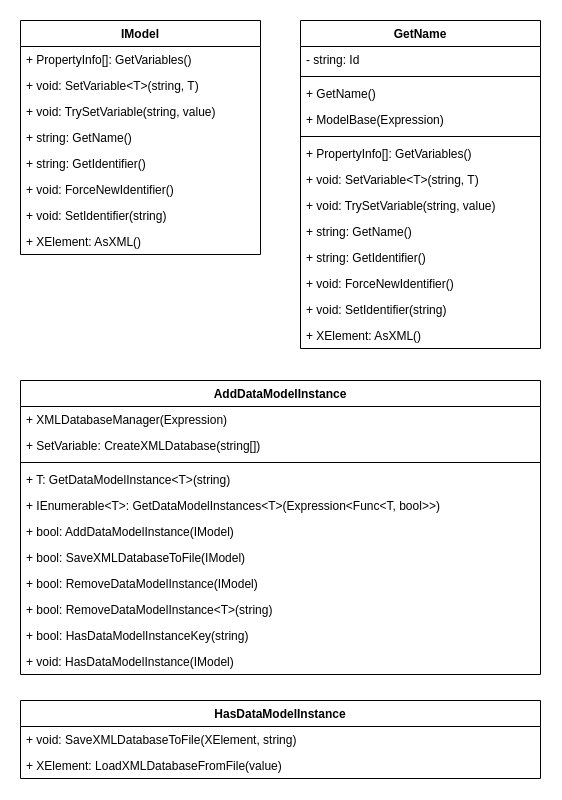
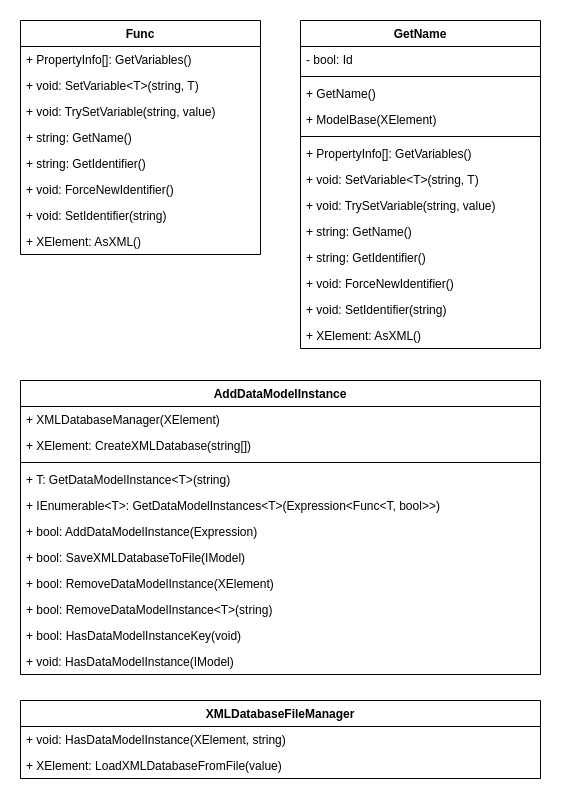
  <mxCell id="0" />
  <mxCell id="1" parent="0" />
- <mxCell id="2" value="IModel" style="swimlane;fontStyle=1;align=center;verticalAlign=top;childLayout=stackLayout;horizontal=1;startSize=26;horizontalStack=0;resizeParent=1;resizeParentMax=0;resizeLast=0;collapsible=1;marginBottom=0;" vertex="1" parent="1"><mxGeometry x="20" y="20" width="240" height="234" as="geometry" /></mxCell>
+ <mxCell id="2" value="Func" style="swimlane;fontStyle=1;align=center;verticalAlign=top;childLayout=stackLayout;horizontal=1;startSize=26;horizontalStack=0;resizeParent=1;resizeParentMax=0;resizeLast=0;collapsible=1;marginBottom=0;" vertex="1" parent="1"><mxGeometry x="20" y="20" width="240" height="234" as="geometry" /></mxCell>
  <mxCell id="3" value="+ PropertyInfo[]: GetVariables()" style="text;strokeColor=none;fillColor=none;align=left;verticalAlign=top;spacingLeft=4;spacingRight=4;overflow=hidden;rotatable=0;points=[[0,0.5],[1,0.5]];portConstraint=eastwest;" vertex="1" parent="2"><mxGeometry y="26" width="240" height="26" as="geometry" /></mxCell>
  <mxCell id="4" value="+ void: SetVariable&lt;T&gt;(string, T)" style="text;strokeColor=none;fillColor=none;align=left;verticalAlign=top;spacingLeft=4;spacingRight=4;overflow=hidden;rotatable=0;points=[[0,0.5],[1,0.5]];portConstraint=eastwest;" vertex="1" parent="2"><mxGeometry y="52" width="240" height="26" as="geometry" /></mxCell>
  <mxCell id="5" value="+ void: TrySetVariable(string, value)" style="text;strokeColor=none;fillColor=none;align=left;verticalAlign=top;spacingLeft=4;spacingRight=4;overflow=hidden;rotatable=0;points=[[0,0.5],[1,0.5]];portConstraint=eastwest;" vertex="1" parent="2"><mxGeometry y="78" width="240" height="26" as="geometry" /></mxCell>
  <mxCell id="6" value="+ string: GetName()" style="text;strokeColor=none;fillColor=none;align=left;verticalAlign=top;spacingLeft=4;spacingRight=4;overflow=hidden;rotatable=0;points=[[0,0.5],[1,0.5]];portConstraint=eastwest;" vertex="1" parent="2"><mxGeometry y="104" width="240" height="26" as="geometry" /></mxCell>
  <mxCell id="7" value="+ string: GetIdentifier()" style="text;strokeColor=none;fillColor=none;align=left;verticalAlign=top;spacingLeft=4;spacingRight=4;overflow=hidden;rotatable=0;points=[[0,0.5],[1,0.5]];portConstraint=eastwest;" vertex="1" parent="2"><mxGeometry y="130" width="240" height="26" as="geometry" /></mxCell>
  <mxCell id="8" value="+ void: ForceNewIdentifier()" style="text;strokeColor=none;fillColor=none;align=left;verticalAlign=top;spacingLeft=4;spacingRight=4;overflow=hidden;rotatable=0;points=[[0,0.5],[1,0.5]];portConstraint=eastwest;" vertex="1" parent="2"><mxGeometry y="156" width="240" height="26" as="geometry" /></mxCell>
  <mxCell id="9" value="+ void: SetIdentifier(string)" style="text;strokeColor=none;fillColor=none;align=left;verticalAlign=top;spacingLeft=4;spacingRight=4;overflow=hidden;rotatable=0;points=[[0,0.5],[1,0.5]];portConstraint=eastwest;" vertex="1" parent="2"><mxGeometry y="182" width="240" height="26" as="geometry" /></mxCell>
  <mxCell id="10" value="+ XElement: AsXML()" style="text;strokeColor=none;fillColor=none;align=left;verticalAlign=top;spacingLeft=4;spacingRight=4;overflow=hidden;rotatable=0;points=[[0,0.5],[1,0.5]];portConstraint=eastwest;" vertex="1" parent="2"><mxGeometry y="208" width="240" height="26" as="geometry" /></mxCell>
  <mxCell id="11" value="GetName" style="swimlane;fontStyle=1;align=center;verticalAlign=top;childLayout=stackLayout;horizontal=1;startSize=26;horizontalStack=0;resizeParent=1;resizeParentMax=0;resizeLast=0;collapsible=1;marginBottom=0;" vertex="1" parent="1"><mxGeometry x="300" y="20" width="240" height="328" as="geometry" /></mxCell>
- <mxCell id="12" value="- string: Id" style="text;strokeColor=none;fillColor=none;align=left;verticalAlign=top;spacingLeft=4;spacingRight=4;overflow=hidden;rotatable=0;points=[[0,0.5],[1,0.5]];portConstraint=eastwest;" vertex="1" parent="11"><mxGeometry y="26" width="240" height="26" as="geometry" /></mxCell>
+ <mxCell id="12" value="- bool: Id" style="text;strokeColor=none;fillColor=none;align=left;verticalAlign=top;spacingLeft=4;spacingRight=4;overflow=hidden;rotatable=0;points=[[0,0.5],[1,0.5]];portConstraint=eastwest;" vertex="1" parent="11"><mxGeometry y="26" width="240" height="26" as="geometry" /></mxCell>
  <mxCell id="13" value="" style="line;strokeWidth=1;fillColor=none;align=left;verticalAlign=middle;spacingTop=-1;spacingLeft=3;spacingRight=3;rotatable=0;labelPosition=right;points=[];portConstraint=eastwest;" vertex="1" parent="11"><mxGeometry y="52" width="240" height="8" as="geometry" /></mxCell>
  <mxCell id="14" value="+ GetName()" style="text;strokeColor=none;fillColor=none;align=left;verticalAlign=top;spacingLeft=4;spacingRight=4;overflow=hidden;rotatable=0;points=[[0,0.5],[1,0.5]];portConstraint=eastwest;" vertex="1" parent="11"><mxGeometry y="60" width="240" height="26" as="geometry" /></mxCell>
- <mxCell id="15" value="+ ModelBase(Expression)" style="text;strokeColor=none;fillColor=none;align=left;verticalAlign=top;spacingLeft=4;spacingRight=4;overflow=hidden;rotatable=0;points=[[0,0.5],[1,0.5]];portConstraint=eastwest;" vertex="1" parent="11"><mxGeometry y="86" width="240" height="26" as="geometry" /></mxCell>
+ <mxCell id="15" value="+ ModelBase(XElement)" style="text;strokeColor=none;fillColor=none;align=left;verticalAlign=top;spacingLeft=4;spacingRight=4;overflow=hidden;rotatable=0;points=[[0,0.5],[1,0.5]];portConstraint=eastwest;" vertex="1" parent="11"><mxGeometry y="86" width="240" height="26" as="geometry" /></mxCell>
  <mxCell id="16" value="" style="line;strokeWidth=1;fillColor=none;align=left;verticalAlign=middle;spacingTop=-1;spacingLeft=3;spacingRight=3;rotatable=0;labelPosition=right;points=[];portConstraint=eastwest;" vertex="1" parent="11"><mxGeometry y="112" width="240" height="8" as="geometry" /></mxCell>
  <mxCell id="17" value="+ PropertyInfo[]: GetVariables()" style="text;strokeColor=none;fillColor=none;align=left;verticalAlign=top;spacingLeft=4;spacingRight=4;overflow=hidden;rotatable=0;points=[[0,0.5],[1,0.5]];portConstraint=eastwest;" vertex="1" parent="11"><mxGeometry y="120" width="240" height="26" as="geometry" /></mxCell>
  <mxCell id="18" value="+ void: SetVariable&lt;T&gt;(string, T)" style="text;strokeColor=none;fillColor=none;align=left;verticalAlign=top;spacingLeft=4;spacingRight=4;overflow=hidden;rotatable=0;points=[[0,0.5],[1,0.5]];portConstraint=eastwest;" vertex="1" parent="11"><mxGeometry y="146" width="240" height="26" as="geometry" /></mxCell>
  <mxCell id="19" value="+ void: TrySetVariable(string, value)" style="text;strokeColor=none;fillColor=none;align=left;verticalAlign=top;spacingLeft=4;spacingRight=4;overflow=hidden;rotatable=0;points=[[0,0.5],[1,0.5]];portConstraint=eastwest;" vertex="1" parent="11"><mxGeometry y="172" width="240" height="26" as="geometry" /></mxCell>
  <mxCell id="20" value="+ string: GetName()" style="text;strokeColor=none;fillColor=none;align=left;verticalAlign=top;spacingLeft=4;spacingRight=4;overflow=hidden;rotatable=0;points=[[0,0.5],[1,0.5]];portConstraint=eastwest;" vertex="1" parent="11"><mxGeometry y="198" width="240" height="26" as="geometry" /></mxCell>
  <mxCell id="21" value="+ string: GetIdentifier()" style="text;strokeColor=none;fillColor=none;align=left;verticalAlign=top;spacingLeft=4;spacingRight=4;overflow=hidden;rotatable=0;points=[[0,0.5],[1,0.5]];portConstraint=eastwest;" vertex="1" parent="11"><mxGeometry y="224" width="240" height="26" as="geometry" /></mxCell>
  <mxCell id="22" value="+ void: ForceNewIdentifier()" style="text;strokeColor=none;fillColor=none;align=left;verticalAlign=top;spacingLeft=4;spacingRight=4;overflow=hidden;rotatable=0;points=[[0,0.5],[1,0.5]];portConstraint=eastwest;" vertex="1" parent="11"><mxGeometry y="250" width="240" height="26" as="geometry" /></mxCell>
  <mxCell id="23" value="+ void: SetIdentifier(string)" style="text;strokeColor=none;fillColor=none;align=left;verticalAlign=top;spacingLeft=4;spacingRight=4;overflow=hidden;rotatable=0;points=[[0,0.5],[1,0.5]];portConstraint=eastwest;" vertex="1" parent="11"><mxGeometry y="276" width="240" height="26" as="geometry" /></mxCell>
  <mxCell id="24" value="+ XElement: AsXML()" style="text;strokeColor=none;fillColor=none;align=left;verticalAlign=top;spacingLeft=4;spacingRight=4;overflow=hidden;rotatable=0;points=[[0,0.5],[1,0.5]];portConstraint=eastwest;" vertex="1" parent="11"><mxGeometry y="302" width="240" height="26" as="geometry" /></mxCell>
  <mxCell id="25" value="AddDataModelInstance" style="swimlane;fontStyle=1;align=center;verticalAlign=top;childLayout=stackLayout;horizontal=1;startSize=26;horizontalStack=0;resizeParent=1;resizeParentMax=0;resizeLast=0;collapsible=1;marginBottom=0;" vertex="1" parent="1"><mxGeometry x="20" y="380" width="520" height="294" as="geometry" /></mxCell>
- <mxCell id="26" value="+ XMLDatabaseManager(Expression)" style="text;strokeColor=none;fillColor=none;align=left;verticalAlign=top;spacingLeft=4;spacingRight=4;overflow=hidden;rotatable=0;points=[[0,0.5],[1,0.5]];portConstraint=eastwest;" vertex="1" parent="25"><mxGeometry y="26" width="520" height="26" as="geometry" /></mxCell>
- <mxCell id="27" value="+ SetVariable: CreateXMLDatabase(string[])" style="text;strokeColor=none;fillColor=none;align=left;verticalAlign=top;spacingLeft=4;spacingRight=4;overflow=hidden;rotatable=0;points=[[0,0.5],[1,0.5]];portConstraint=eastwest;" vertex="1" parent="25"><mxGeometry y="52" width="520" height="26" as="geometry" /></mxCell>
+ <mxCell id="26" value="+ XMLDatabaseManager(XElement)" style="text;strokeColor=none;fillColor=none;align=left;verticalAlign=top;spacingLeft=4;spacingRight=4;overflow=hidden;rotatable=0;points=[[0,0.5],[1,0.5]];portConstraint=eastwest;" vertex="1" parent="25"><mxGeometry y="26" width="520" height="26" as="geometry" /></mxCell>
+ <mxCell id="27" value="+ XElement: CreateXMLDatabase(string[])" style="text;strokeColor=none;fillColor=none;align=left;verticalAlign=top;spacingLeft=4;spacingRight=4;overflow=hidden;rotatable=0;points=[[0,0.5],[1,0.5]];portConstraint=eastwest;" vertex="1" parent="25"><mxGeometry y="52" width="520" height="26" as="geometry" /></mxCell>
  <mxCell id="28" value="" style="line;strokeWidth=1;fillColor=none;align=left;verticalAlign=middle;spacingTop=-1;spacingLeft=3;spacingRight=3;rotatable=0;labelPosition=right;points=[];portConstraint=eastwest;" vertex="1" parent="25"><mxGeometry y="78" width="520" height="8" as="geometry" /></mxCell>
  <mxCell id="29" value="+ T: GetDataModelInstance&lt;T&gt;(string)" style="text;strokeColor=none;fillColor=none;align=left;verticalAlign=top;spacingLeft=4;spacingRight=4;overflow=hidden;rotatable=0;points=[[0,0.5],[1,0.5]];portConstraint=eastwest;" vertex="1" parent="25"><mxGeometry y="86" width="520" height="26" as="geometry" /></mxCell>
  <mxCell id="30" value="+ IEnumerable&lt;T&gt;: GetDataModelInstances&lt;T&gt;(Expression&lt;Func&lt;T, bool&gt;&gt;)" style="text;strokeColor=none;fillColor=none;align=left;verticalAlign=top;spacingLeft=4;spacingRight=4;overflow=hidden;rotatable=0;points=[[0,0.5],[1,0.5]];portConstraint=eastwest;" vertex="1" parent="25"><mxGeometry y="112" width="520" height="26" as="geometry" /></mxCell>
- <mxCell id="31" value="+ bool: AddDataModelInstance(IModel)" style="text;strokeColor=none;fillColor=none;align=left;verticalAlign=top;spacingLeft=4;spacingRight=4;overflow=hidden;rotatable=0;points=[[0,0.5],[1,0.5]];portConstraint=eastwest;" vertex="1" parent="25"><mxGeometry y="138" width="520" height="26" as="geometry" /></mxCell>
+ <mxCell id="31" value="+ bool: AddDataModelInstance(Expression)" style="text;strokeColor=none;fillColor=none;align=left;verticalAlign=top;spacingLeft=4;spacingRight=4;overflow=hidden;rotatable=0;points=[[0,0.5],[1,0.5]];portConstraint=eastwest;" vertex="1" parent="25"><mxGeometry y="138" width="520" height="26" as="geometry" /></mxCell>
  <mxCell id="32" value="+ bool: SaveXMLDatabaseToFile(IModel)" style="text;strokeColor=none;fillColor=none;align=left;verticalAlign=top;spacingLeft=4;spacingRight=4;overflow=hidden;rotatable=0;points=[[0,0.5],[1,0.5]];portConstraint=eastwest;" vertex="1" parent="25"><mxGeometry y="164" width="520" height="26" as="geometry" /></mxCell>
- <mxCell id="33" value="+ bool: RemoveDataModelInstance(IModel)" style="text;strokeColor=none;fillColor=none;align=left;verticalAlign=top;spacingLeft=4;spacingRight=4;overflow=hidden;rotatable=0;points=[[0,0.5],[1,0.5]];portConstraint=eastwest;" vertex="1" parent="25"><mxGeometry y="190" width="520" height="26" as="geometry" /></mxCell>
+ <mxCell id="33" value="+ bool: RemoveDataModelInstance(XElement)" style="text;strokeColor=none;fillColor=none;align=left;verticalAlign=top;spacingLeft=4;spacingRight=4;overflow=hidden;rotatable=0;points=[[0,0.5],[1,0.5]];portConstraint=eastwest;" vertex="1" parent="25"><mxGeometry y="190" width="520" height="26" as="geometry" /></mxCell>
  <mxCell id="34" value="+ bool: RemoveDataModelInstance&lt;T&gt;(string)" style="text;strokeColor=none;fillColor=none;align=left;verticalAlign=top;spacingLeft=4;spacingRight=4;overflow=hidden;rotatable=0;points=[[0,0.5],[1,0.5]];portConstraint=eastwest;" vertex="1" parent="25"><mxGeometry y="216" width="520" height="26" as="geometry" /></mxCell>
- <mxCell id="35" value="+ bool: HasDataModelInstanceKey(string)" style="text;strokeColor=none;fillColor=none;align=left;verticalAlign=top;spacingLeft=4;spacingRight=4;overflow=hidden;rotatable=0;points=[[0,0.5],[1,0.5]];portConstraint=eastwest;" vertex="1" parent="25"><mxGeometry y="242" width="520" height="26" as="geometry" /></mxCell>
+ <mxCell id="35" value="+ bool: HasDataModelInstanceKey(void)" style="text;strokeColor=none;fillColor=none;align=left;verticalAlign=top;spacingLeft=4;spacingRight=4;overflow=hidden;rotatable=0;points=[[0,0.5],[1,0.5]];portConstraint=eastwest;" vertex="1" parent="25"><mxGeometry y="242" width="520" height="26" as="geometry" /></mxCell>
  <mxCell id="36" value="+ void: HasDataModelInstance(IModel)" style="text;strokeColor=none;fillColor=none;align=left;verticalAlign=top;spacingLeft=4;spacingRight=4;overflow=hidden;rotatable=0;points=[[0,0.5],[1,0.5]];portConstraint=eastwest;" vertex="1" parent="25"><mxGeometry y="268" width="520" height="26" as="geometry" /></mxCell>
- <mxCell id="37" value="HasDataModelInstance" style="swimlane;fontStyle=1;align=center;verticalAlign=top;childLayout=stackLayout;horizontal=1;startSize=26;horizontalStack=0;resizeParent=1;resizeParentMax=0;resizeLast=0;collapsible=1;marginBottom=0;" vertex="1" parent="1"><mxGeometry x="20" y="700" width="520" height="78" as="geometry" /></mxCell>
- <mxCell id="38" value="+ void: SaveXMLDatabaseToFile(XElement, string)" style="text;strokeColor=none;fillColor=none;align=left;verticalAlign=top;spacingLeft=4;spacingRight=4;overflow=hidden;rotatable=0;points=[[0,0.5],[1,0.5]];portConstraint=eastwest;" vertex="1" parent="37"><mxGeometry y="26" width="520" height="26" as="geometry" /></mxCell>
+ <mxCell id="37" value="XMLDatabaseFileManager" style="swimlane;fontStyle=1;align=center;verticalAlign=top;childLayout=stackLayout;horizontal=1;startSize=26;horizontalStack=0;resizeParent=1;resizeParentMax=0;resizeLast=0;collapsible=1;marginBottom=0;" vertex="1" parent="1"><mxGeometry x="20" y="700" width="520" height="78" as="geometry" /></mxCell>
+ <mxCell id="38" value="+ void: HasDataModelInstance(XElement, string)" style="text;strokeColor=none;fillColor=none;align=left;verticalAlign=top;spacingLeft=4;spacingRight=4;overflow=hidden;rotatable=0;points=[[0,0.5],[1,0.5]];portConstraint=eastwest;" vertex="1" parent="37"><mxGeometry y="26" width="520" height="26" as="geometry" /></mxCell>
  <mxCell id="39" value="+ XElement: LoadXMLDatabaseFromFile(value)" style="text;strokeColor=none;fillColor=none;align=left;verticalAlign=top;spacingLeft=4;spacingRight=4;overflow=hidden;rotatable=0;points=[[0,0.5],[1,0.5]];portConstraint=eastwest;" vertex="1" parent="37"><mxGeometry y="52" width="520" height="26" as="geometry" /></mxCell>
